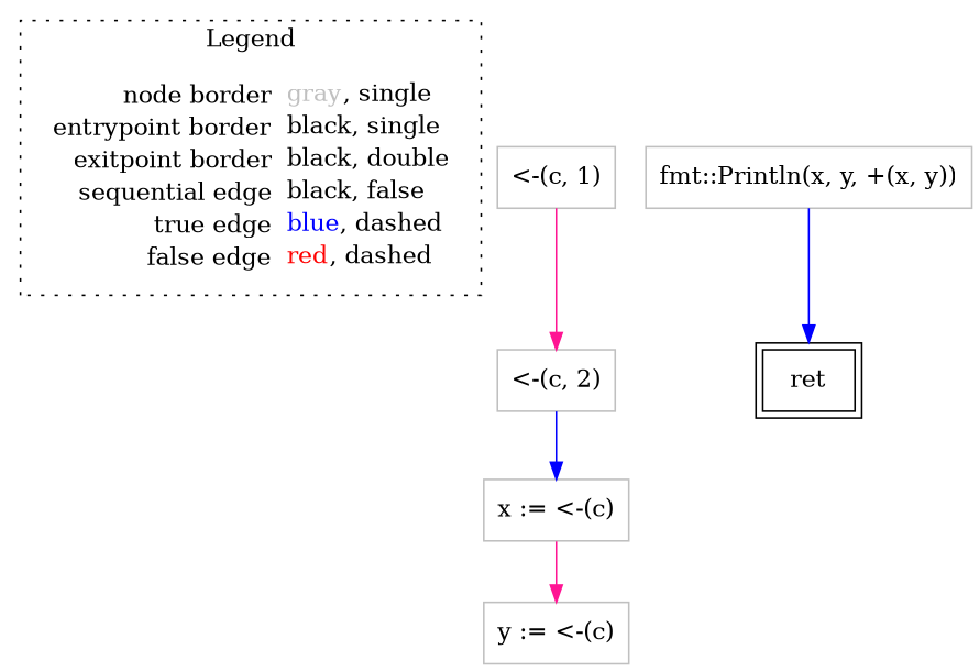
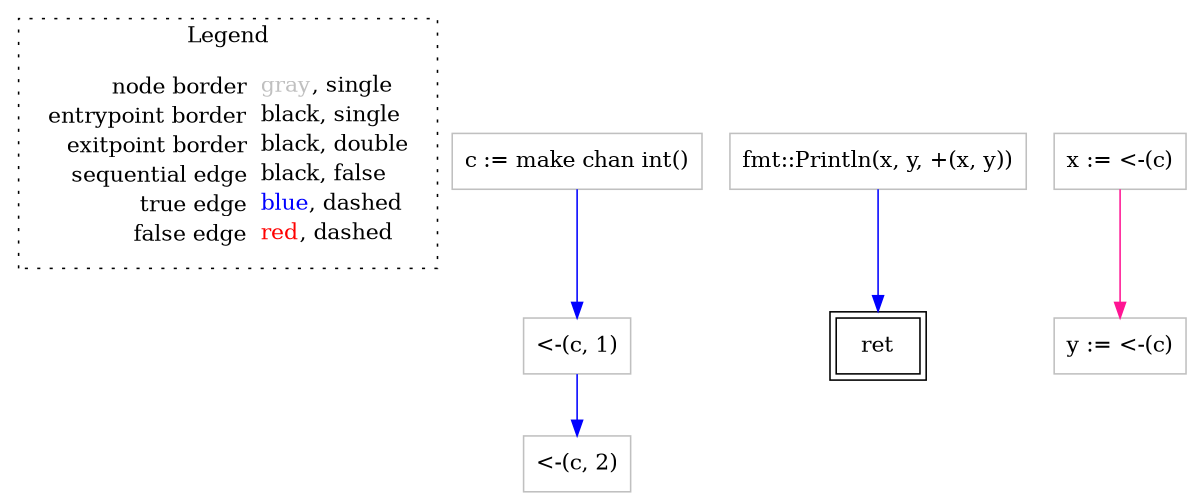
  digraph {
    node [shape=rect color=gray]
    edge [color=blue]
    n1 [label=<<table border="0" cellpadding="2" cellspacing="0" cellborder="0"><tr><td align="right">node border&nbsp;</td><td align="left"><font color="gray">gray</font>, single</td></tr><tr><td align="right">entrypoint border&nbsp;</td><td align="left"><font color="black">black</font>, single</td></tr><tr><td align="right">exitpoint border&nbsp;</td><td align="left"><font color="black">black</font>, double</td></tr><tr><td align="right">sequential edge&nbsp;</td><td align="left"><font color="black">black</font>, false</td></tr><tr><td align="right">true edge&nbsp;</td><td align="left"><font color="blue">blue</font>, dashed</td></tr><tr><td align="right">false edge&nbsp;</td><td align="left"><font color="red">red</font>, dashed</td></tr></table>> shape=plaintext color=""]
+   n2 [label=<c := make chan int()>]
    n3 [label=<&lt;-(c, 1)>]
    n4 [label=<fmt::Println(x, y, +(x, y))>]
    n5 [color=black label=<ret> peripheries=2]
    n6 [label=<&lt;-(c, 2)>]
    n7 [label=<x := &lt;-(c)>]
    n8 [label=<y := &lt;-(c)>]
    subgraph cluster_1 {
      label=Legend
      style=dotted
      n1
    }
-   n3 -> n6 [color=deeppink]
+   n2 -> n3
+   n3 -> n6
    n4 -> n5
-   n6 -> n7
    n7 -> n8 [color=deeppink]
  }
